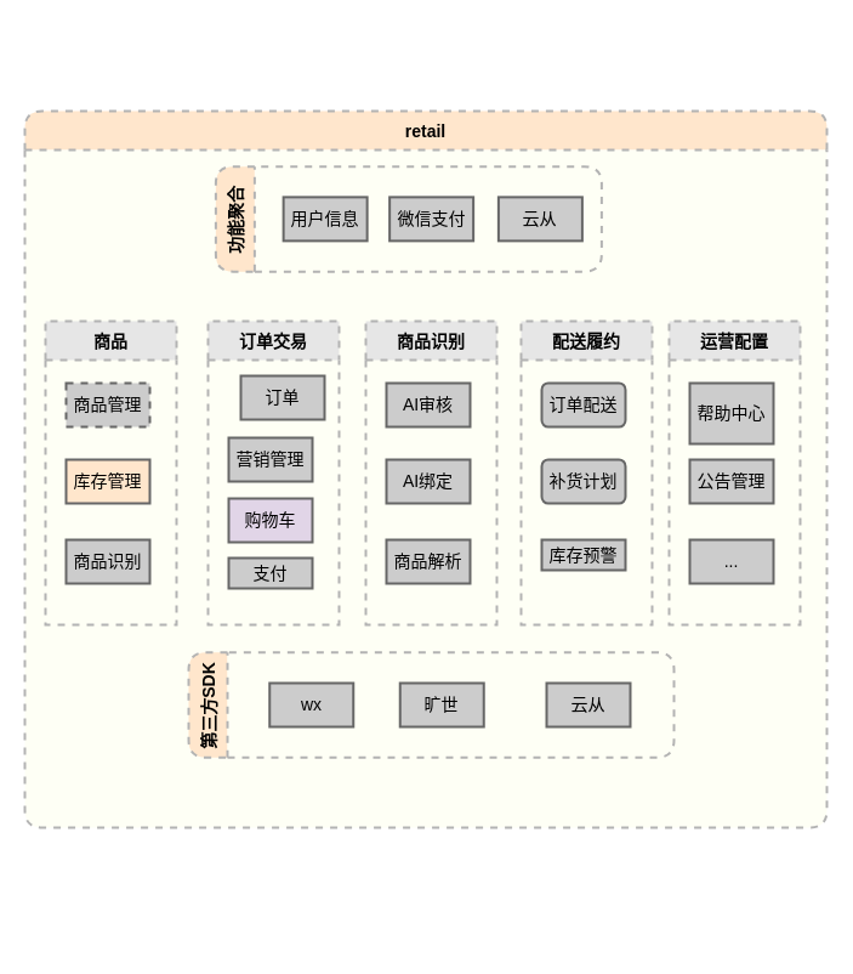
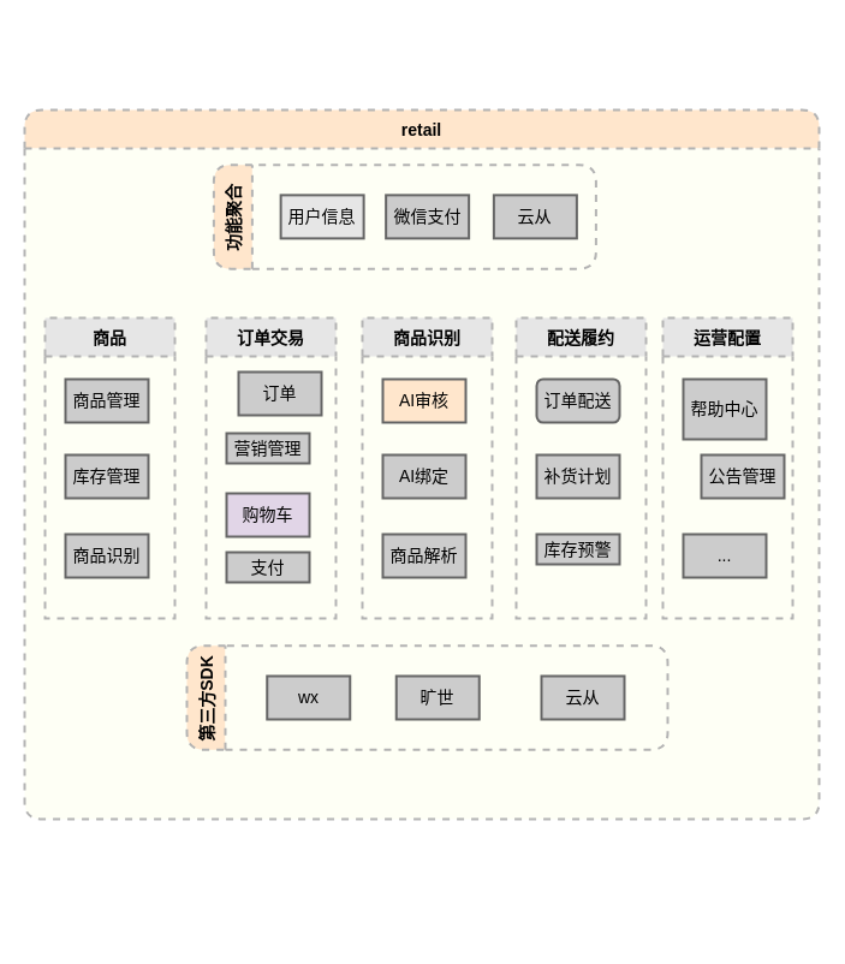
  <mxCell id="0" />
  <mxCell id="1" parent="0" />
  <mxCell id="2" value="retail" style="swimlane;shadow=0;glass=0;fontSize=14;strokeColor=#B3B3B3;strokeWidth=2;fillColor=#FFE6CC;gradientColor=none;startSize=32;swimlaneFillColor=#FEFFF5;rounded=1;dashed=1;" vertex="1" parent="1"><mxGeometry x="20" y="91" width="661" height="590" as="geometry" /></mxCell>
  <mxCell id="3" value="商品" style="swimlane;shadow=0;glass=0;fontSize=14;strokeColor=#B3B3B3;strokeWidth=2;fillColor=#E6E6E6;gradientColor=none;startSize=32;rounded=0;dashed=1;" vertex="1" parent="2"><mxGeometry x="17" y="173" width="108" height="250" as="geometry" /></mxCell>
- <mxCell id="4" value="商品管理" style="rounded=0;whiteSpace=wrap;html=1;fontSize=14;strokeColor=#666666;strokeWidth=2;fillColor=#CCCCCC;dashed=1;" vertex="1" parent="3"><mxGeometry x="17" y="51" width="69" height="36" as="geometry" /></mxCell>
- <mxCell id="5" value="库存管理" style="rounded=0;whiteSpace=wrap;html=1;fontSize=14;strokeColor=#666666;strokeWidth=2;fillColor=#ffe6cc;" vertex="1" parent="3"><mxGeometry x="17" y="114" width="69" height="36" as="geometry" /></mxCell>
+ <mxCell id="4" value="商品管理" style="rounded=0;whiteSpace=wrap;html=1;fontSize=14;strokeColor=#666666;strokeWidth=2;fillColor=#CCCCCC;" vertex="1" parent="3"><mxGeometry x="17" y="51" width="69" height="36" as="geometry" /></mxCell>
+ <mxCell id="5" value="库存管理" style="rounded=0;whiteSpace=wrap;html=1;fontSize=14;strokeColor=#666666;strokeWidth=2;fillColor=#CCCCCC;" vertex="1" parent="3"><mxGeometry x="17" y="114" width="69" height="36" as="geometry" /></mxCell>
  <mxCell id="6" value="商品识别" style="rounded=0;whiteSpace=wrap;html=1;fontSize=14;strokeColor=#666666;strokeWidth=2;fillColor=#CCCCCC;" vertex="1" parent="3"><mxGeometry x="17" y="180" width="69" height="36" as="geometry" /></mxCell>
  <mxCell id="7" value="订单交易" style="swimlane;shadow=0;glass=0;fontSize=14;strokeColor=#B3B3B3;strokeWidth=2;fillColor=#E6E6E6;gradientColor=none;startSize=32;rounded=0;dashed=1;" vertex="1" parent="2"><mxGeometry x="151" y="173" width="108" height="250" as="geometry" /></mxCell>
  <mxCell id="8" value="订单" style="rounded=0;whiteSpace=wrap;html=1;fontSize=14;strokeColor=#666666;strokeWidth=2;fillColor=#CCCCCC;" vertex="1" parent="7"><mxGeometry x="27" y="45" width="69" height="36" as="geometry" /></mxCell>
- <mxCell id="9" value="营销管理" style="rounded=0;whiteSpace=wrap;html=1;fontSize=14;strokeColor=#666666;strokeWidth=2;fillColor=#CCCCCC;" vertex="1" parent="7"><mxGeometry x="17" y="96" width="69" height="36" as="geometry" /></mxCell>
+ <mxCell id="9" value="营销管理" style="rounded=0;whiteSpace=wrap;html=1;fontSize=14;strokeColor=#666666;strokeWidth=2;fillColor=#CCCCCC;" vertex="1" parent="7"><mxGeometry x="17" y="96" width="69" height="25" as="geometry" /></mxCell>
  <mxCell id="10" value="购物车" style="rounded=0;whiteSpace=wrap;html=1;fontSize=14;strokeColor=#666666;strokeWidth=2;fillColor=#e1d5e7;" vertex="1" parent="7"><mxGeometry x="17" y="146" width="69" height="36" as="geometry" /></mxCell>
  <mxCell id="11" value="支付" style="rounded=0;whiteSpace=wrap;html=1;fontSize=14;strokeColor=#666666;strokeWidth=2;fillColor=#CCCCCC;" vertex="1" parent="7"><mxGeometry x="17" y="195" width="69" height="25" as="geometry" /></mxCell>
  <mxCell id="12" value="商品识别" style="swimlane;shadow=0;glass=0;fontSize=14;strokeColor=#B3B3B3;strokeWidth=2;fillColor=#E6E6E6;gradientColor=none;startSize=32;rounded=0;dashed=1;" vertex="1" parent="2"><mxGeometry x="281" y="173" width="108" height="250" as="geometry" /></mxCell>
- <mxCell id="13" value="AI审核" style="rounded=0;whiteSpace=wrap;html=1;fontSize=14;strokeColor=#666666;strokeWidth=2;fillColor=#CCCCCC;" vertex="1" parent="12"><mxGeometry x="17" y="51" width="69" height="36" as="geometry" /></mxCell>
+ <mxCell id="13" value="AI审核" style="rounded=0;whiteSpace=wrap;html=1;fontSize=14;strokeColor=#666666;strokeWidth=2;fillColor=#ffe6cc;" vertex="1" parent="12"><mxGeometry x="17" y="51" width="69" height="36" as="geometry" /></mxCell>
  <mxCell id="14" value="AI绑定" style="rounded=0;whiteSpace=wrap;html=1;fontSize=14;strokeColor=#666666;strokeWidth=2;fillColor=#CCCCCC;" vertex="1" parent="12"><mxGeometry x="17" y="114" width="69" height="36" as="geometry" /></mxCell>
  <mxCell id="15" value="商品解析" style="rounded=0;whiteSpace=wrap;html=1;fontSize=14;strokeColor=#666666;strokeWidth=2;fillColor=#CCCCCC;" vertex="1" parent="12"><mxGeometry x="17" y="180" width="69" height="36" as="geometry" /></mxCell>
  <mxCell id="16" value="第三方SDK" style="swimlane;shadow=0;glass=0;fontSize=14;strokeColor=#B3B3B3;strokeWidth=2;fillColor=#FFE6CC;gradientColor=none;startSize=32;swimlaneFillColor=#FEFFF5;rounded=1;dashed=1;rotation=-90;horizontal=1;verticalAlign=middle;labelPosition=center;verticalLabelPosition=middle;align=center;" vertex="1" parent="2"><mxGeometry x="291.75" y="289" width="86.5" height="400" as="geometry" /></mxCell>
  <mxCell id="17" value="wx" style="rounded=0;whiteSpace=wrap;html=1;fontSize=14;strokeColor=#666666;strokeWidth=2;fillColor=#CCCCCC;" vertex="1" parent="16"><mxGeometry x="-90" y="182" width="69" height="36" as="geometry" /></mxCell>
  <mxCell id="18" value="云从" style="rounded=0;whiteSpace=wrap;html=1;fontSize=14;strokeColor=#666666;strokeWidth=2;fillColor=#CCCCCC;" vertex="1" parent="16"><mxGeometry x="138.25" y="182" width="69" height="36" as="geometry" /></mxCell>
  <mxCell id="19" value="旷世" style="rounded=0;whiteSpace=wrap;html=1;fontSize=14;strokeColor=#666666;strokeWidth=2;fillColor=#CCCCCC;" vertex="1" parent="16"><mxGeometry x="17.5" y="182" width="69" height="36" as="geometry" /></mxCell>
  <mxCell id="20" value="配送履约" style="swimlane;shadow=0;glass=0;fontSize=14;strokeColor=#B3B3B3;strokeWidth=2;fillColor=#E6E6E6;gradientColor=none;startSize=32;rounded=0;dashed=1;" vertex="1" parent="2"><mxGeometry x="409" y="173" width="108" height="250" as="geometry" /></mxCell>
  <mxCell id="21" value="订单配送" style="whiteSpace=wrap;html=1;fontSize=14;strokeColor=#666666;strokeWidth=2;fillColor=#CCCCCC;rounded=1;" vertex="1" parent="20"><mxGeometry x="17" y="51" width="69" height="36" as="geometry" /></mxCell>
- <mxCell id="22" value="补货计划" style="whiteSpace=wrap;html=1;fontSize=14;strokeColor=#666666;strokeWidth=2;fillColor=#CCCCCC;rounded=1;" vertex="1" parent="20"><mxGeometry x="17" y="114" width="69" height="36" as="geometry" /></mxCell>
+ <mxCell id="22" value="补货计划" style="rounded=0;whiteSpace=wrap;html=1;fontSize=14;strokeColor=#666666;strokeWidth=2;fillColor=#CCCCCC;" vertex="1" parent="20"><mxGeometry x="17" y="114" width="69" height="36" as="geometry" /></mxCell>
  <mxCell id="23" value="库存预警" style="rounded=0;whiteSpace=wrap;html=1;fontSize=14;strokeColor=#666666;strokeWidth=2;fillColor=#CCCCCC;" vertex="1" parent="20"><mxGeometry x="17" y="180" width="69" height="25" as="geometry" /></mxCell>
  <mxCell id="24" value="运营配置" style="swimlane;shadow=0;glass=0;fontSize=14;strokeColor=#B3B3B3;strokeWidth=2;fillColor=#E6E6E6;gradientColor=none;startSize=32;rounded=0;dashed=1;" vertex="1" parent="2"><mxGeometry x="531" y="173" width="108" height="250" as="geometry" /></mxCell>
  <mxCell id="25" value="帮助中心" style="rounded=0;whiteSpace=wrap;html=1;fontSize=14;strokeColor=#666666;strokeWidth=2;fillColor=#CCCCCC;" vertex="1" parent="24"><mxGeometry x="17" y="51" width="69" height="50" as="geometry" /></mxCell>
- <mxCell id="26" value="公告管理" style="rounded=0;whiteSpace=wrap;html=1;fontSize=14;strokeColor=#666666;strokeWidth=2;fillColor=#CCCCCC;" vertex="1" parent="24"><mxGeometry x="17" y="114" width="69" height="36" as="geometry" /></mxCell>
+ <mxCell id="26" value="公告管理" style="rounded=0;whiteSpace=wrap;html=1;fontSize=14;strokeColor=#666666;strokeWidth=2;fillColor=#CCCCCC;" vertex="1" parent="24"><mxGeometry x="32" y="114" width="69" height="36" as="geometry" /></mxCell>
  <mxCell id="27" value="..." style="rounded=0;whiteSpace=wrap;html=1;fontSize=14;strokeColor=#666666;strokeWidth=2;fillColor=#CCCCCC;" vertex="1" parent="24"><mxGeometry x="17" y="180" width="69" height="36" as="geometry" /></mxCell>
  <mxCell id="28" value="功能聚合" style="swimlane;shadow=0;glass=0;fontSize=14;strokeColor=#B3B3B3;strokeWidth=2;fillColor=#FFE6CC;gradientColor=none;startSize=32;swimlaneFillColor=#FEFFF5;rounded=1;dashed=1;rotation=-90;horizontal=1;verticalAlign=middle;labelPosition=center;verticalLabelPosition=middle;align=center;" vertex="1" parent="2"><mxGeometry x="273.13" y="-70.12" width="86.5" height="318" as="geometry" /></mxCell>
- <mxCell id="29" value="用户信息" style="rounded=0;whiteSpace=wrap;html=1;fontSize=14;strokeColor=#666666;strokeWidth=2;fillColor=#CCCCCC;" vertex="1" parent="28"><mxGeometry x="-60" y="141" width="69" height="36" as="geometry" /></mxCell>
+ <mxCell id="29" value="用户信息" style="rounded=0;whiteSpace=wrap;html=1;fontSize=14;strokeColor=#666666;strokeWidth=2;fillColor=#e6e6e6;" vertex="1" parent="28"><mxGeometry x="-60" y="141" width="69" height="36" as="geometry" /></mxCell>
  <mxCell id="30" value="云从" style="rounded=0;whiteSpace=wrap;html=1;fontSize=14;strokeColor=#666666;strokeWidth=2;fillColor=#CCCCCC;" vertex="1" parent="28"><mxGeometry x="117.25" y="141" width="69" height="36" as="geometry" /></mxCell>
  <mxCell id="31" value="微信支付" style="rounded=0;whiteSpace=wrap;html=1;fontSize=14;strokeColor=#666666;strokeWidth=2;fillColor=#CCCCCC;" vertex="1" parent="28"><mxGeometry x="27.5" y="141" width="69" height="36" as="geometry" /></mxCell>
